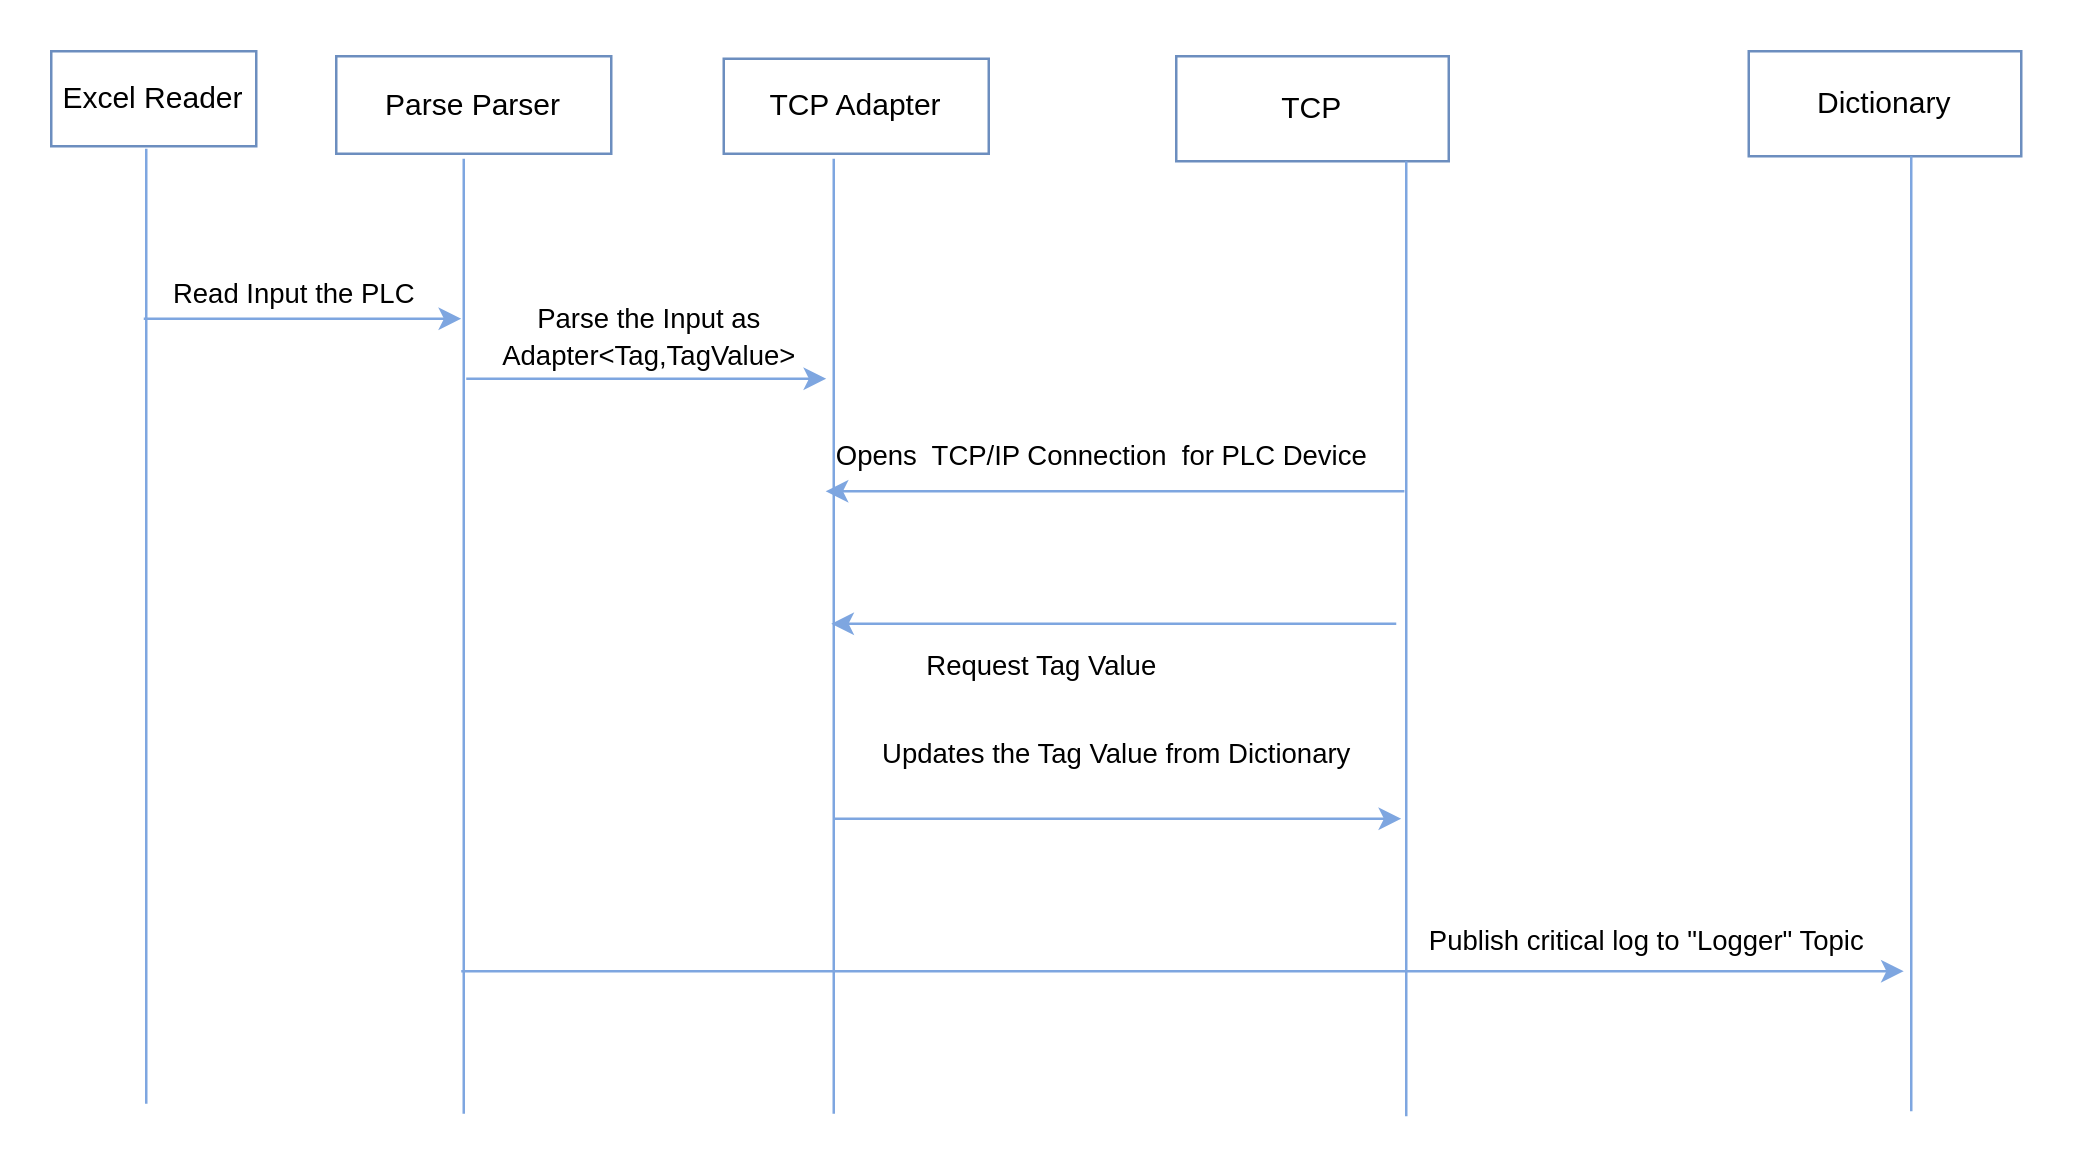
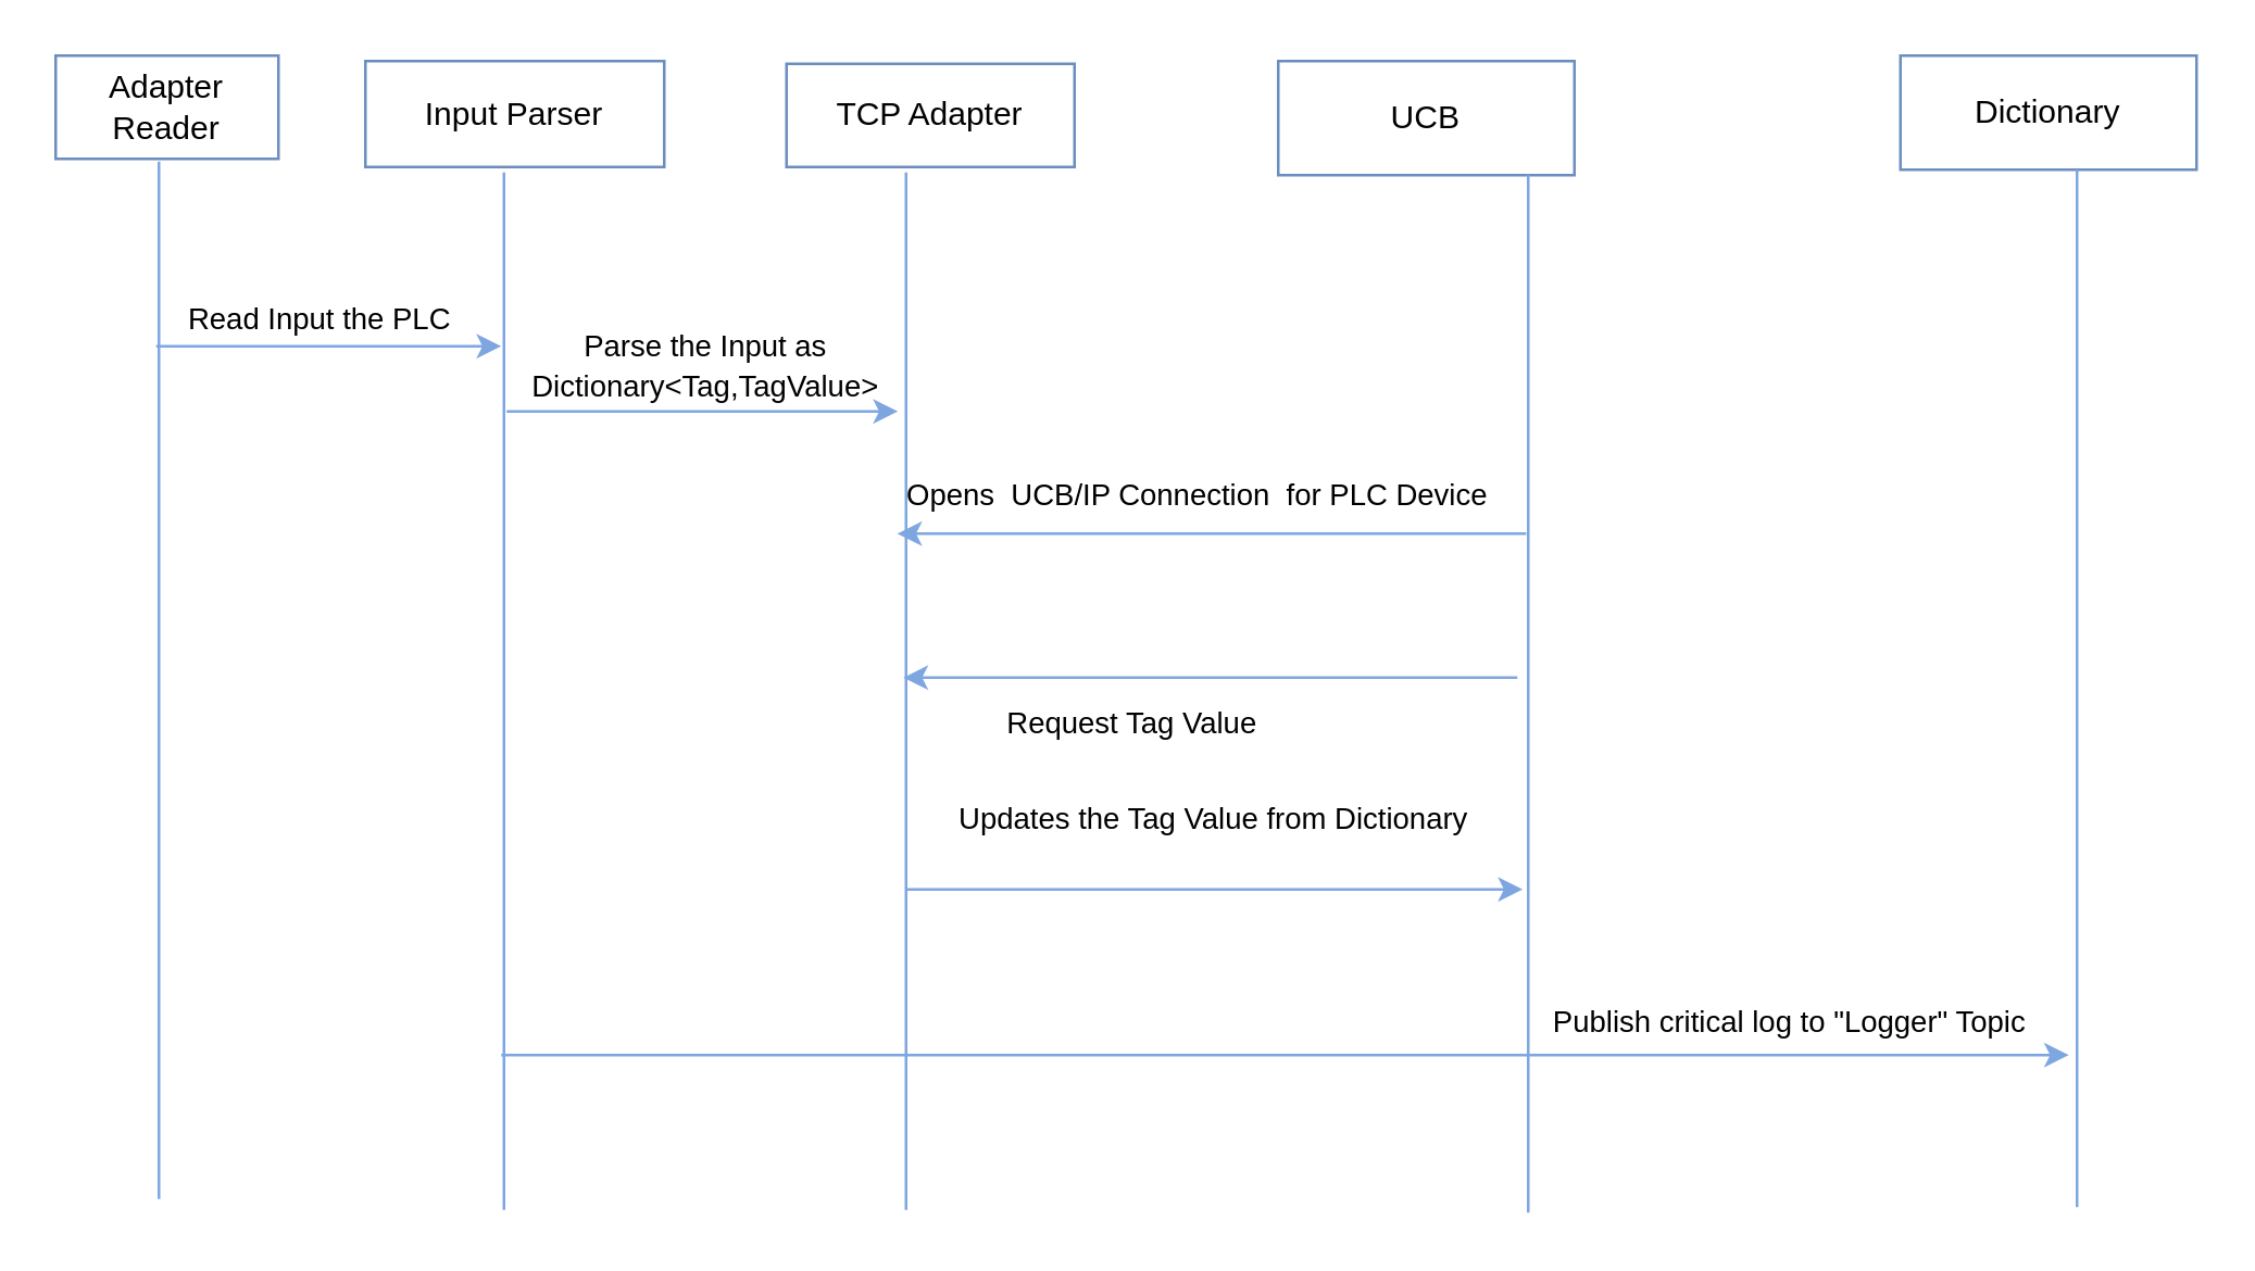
  <mxCell id="0" />
  <mxCell id="1" parent="0" />
- <mxCell id="2" value="Excel Reader" style="rounded=0;whiteSpace=wrap;html=1;fillColor=none;strokeColor=#6c8ebf;" parent="1" vertex="1"><mxGeometry x="20" y="20" width="82" height="38" as="geometry" /></mxCell>
- <mxCell id="3" value="Parse Parser" style="rounded=0;whiteSpace=wrap;html=1;fillColor=none;strokeColor=#6c8ebf;" parent="1" vertex="1"><mxGeometry x="134" y="22" width="110" height="39" as="geometry" /></mxCell>
+ <mxCell id="2" value="Adapter Reader" style="rounded=0;whiteSpace=wrap;html=1;fillColor=none;strokeColor=#6c8ebf;" parent="1" vertex="1"><mxGeometry x="20" y="20" width="82" height="38" as="geometry" /></mxCell>
+ <mxCell id="3" value="Input Parser" style="rounded=0;whiteSpace=wrap;html=1;fillColor=none;strokeColor=#6c8ebf;" parent="1" vertex="1"><mxGeometry x="134" y="22" width="110" height="39" as="geometry" /></mxCell>
  <mxCell id="4" value="TCP Adapter" style="rounded=0;whiteSpace=wrap;html=1;fillColor=none;strokeColor=#6c8ebf;" parent="1" vertex="1"><mxGeometry x="289" y="23" width="106" height="38" as="geometry" /></mxCell>
- <mxCell id="5" value="TCP" style="rounded=0;whiteSpace=wrap;html=1;fillColor=none;strokeColor=#6c8ebf;" parent="1" vertex="1"><mxGeometry x="470" y="22" width="109" height="42" as="geometry" /></mxCell>
+ <mxCell id="5" value="UCB" style="rounded=0;whiteSpace=wrap;html=1;fillColor=none;strokeColor=#6c8ebf;" parent="1" vertex="1"><mxGeometry x="470" y="22" width="109" height="42" as="geometry" /></mxCell>
  <mxCell id="6" value="" style="endArrow=none;html=1;strokeColor=#7EA6E0;" parent="1" edge="1"><mxGeometry width="50" height="50" relative="1" as="geometry"><mxPoint x="58" y="441" as="sourcePoint" /><mxPoint x="58" y="59" as="targetPoint" /></mxGeometry></mxCell>
  <mxCell id="7" value="" style="endArrow=none;html=1;fontStyle=1;strokeColor=#7EA6E0;" parent="1" edge="1"><mxGeometry width="50" height="50" relative="1" as="geometry"><mxPoint x="185" y="445" as="sourcePoint" /><mxPoint x="185" y="63" as="targetPoint" /></mxGeometry></mxCell>
  <mxCell id="8" value="" style="endArrow=classic;html=1;strokeColor=#7EA6E0;" parent="1" edge="1"><mxGeometry width="50" height="50" relative="1" as="geometry"><mxPoint x="57" y="127" as="sourcePoint" /><mxPoint x="184" y="127" as="targetPoint" /></mxGeometry></mxCell>
  <mxCell id="9" value="&lt;font style=&quot;font-size: 11px&quot;&gt;Read Input the PLC&lt;/font&gt;" style="text;html=1;align=center;verticalAlign=middle;resizable=0;points=[];autosize=1;" parent="1" vertex="1"><mxGeometry x="65" y="108" width="104" height="18" as="geometry" /></mxCell>
  <mxCell id="10" value="" style="endArrow=classic;html=1;strokeColor=#7EA6E0;" parent="1" edge="1"><mxGeometry width="50" height="50" relative="1" as="geometry"><mxPoint x="186" y="151" as="sourcePoint" /><mxPoint x="330" y="151" as="targetPoint" /></mxGeometry></mxCell>
- <mxCell id="11" value="&lt;font style=&quot;font-size: 11px&quot;&gt;Parse the Input as&lt;br&gt;Adapter&amp;lt;Tag,TagValue&amp;gt;&lt;/font&gt;" style="text;html=1;align=center;verticalAlign=middle;resizable=0;points=[];autosize=1;" parent="1" vertex="1"><mxGeometry x="190" y="118" width="138" height="32" as="geometry" /></mxCell>
+ <mxCell id="11" value="&lt;font style=&quot;font-size: 11px&quot;&gt;Parse the Input as&lt;br&gt;Dictionary&amp;lt;Tag,TagValue&amp;gt;&lt;/font&gt;" style="text;html=1;align=center;verticalAlign=middle;resizable=0;points=[];autosize=1;" parent="1" vertex="1"><mxGeometry x="190" y="118" width="138" height="32" as="geometry" /></mxCell>
  <mxCell id="12" value="" style="endArrow=none;html=1;fontStyle=1;strokeColor=#7EA6E0;" parent="1" edge="1"><mxGeometry width="50" height="50" relative="1" as="geometry"><mxPoint x="333" y="445" as="sourcePoint" /><mxPoint x="333" y="63" as="targetPoint" /></mxGeometry></mxCell>
  <mxCell id="13" value="" style="endArrow=classic;html=1;strokeColor=#7EA6E0;" parent="1" edge="1"><mxGeometry width="50" height="50" relative="1" as="geometry"><mxPoint x="561.25" y="196" as="sourcePoint" /><mxPoint x="329.75" y="196" as="targetPoint" /></mxGeometry></mxCell>
- <mxCell id="14" value="&lt;font&gt;&lt;font style=&quot;font-size: 11px&quot;&gt;Opens&amp;nbsp; TCP/IP Connection&amp;nbsp; for PLC Device&lt;/font&gt;&lt;br&gt;&lt;/font&gt;" style="text;html=1;align=center;verticalAlign=middle;resizable=0;points=[];autosize=1;" parent="1" vertex="1"><mxGeometry x="329" y="173" width="222" height="18" as="geometry" /></mxCell>
+ <mxCell id="14" value="&lt;font&gt;&lt;font style=&quot;font-size: 11px&quot;&gt;Opens&amp;nbsp; UCB/IP Connection&amp;nbsp; for PLC Device&lt;/font&gt;&lt;br&gt;&lt;/font&gt;" style="text;html=1;align=center;verticalAlign=middle;resizable=0;points=[];autosize=1;" parent="1" vertex="1"><mxGeometry x="329" y="173" width="222" height="18" as="geometry" /></mxCell>
  <mxCell id="15" value="" style="endArrow=none;html=1;fontStyle=1;strokeColor=#7EA6E0;" parent="1" edge="1"><mxGeometry width="50" height="50" relative="1" as="geometry"><mxPoint x="562" y="446" as="sourcePoint" /><mxPoint x="562" y="64" as="targetPoint" /></mxGeometry></mxCell>
  <mxCell id="16" value="" style="endArrow=classic;html=1;strokeColor=#7EA6E0;" parent="1" edge="1"><mxGeometry width="50" height="50" relative="1" as="geometry"><mxPoint x="558" y="249" as="sourcePoint" /><mxPoint x="332" y="249" as="targetPoint" /></mxGeometry></mxCell>
  <mxCell id="17" value="&lt;font style=&quot;font-size: 11px&quot;&gt;Request Tag Value&lt;/font&gt;" style="text;html=1;align=center;verticalAlign=middle;resizable=0;points=[];autosize=1;" parent="1" vertex="1"><mxGeometry x="364.5" y="257" width="102" height="18" as="geometry" /></mxCell>
  <mxCell id="18" value="" style="endArrow=classic;html=1;strokeColor=#7EA6E0;" parent="1" edge="1"><mxGeometry width="50" height="50" relative="1" as="geometry"><mxPoint x="333" y="327" as="sourcePoint" /><mxPoint x="560" y="327" as="targetPoint" /></mxGeometry></mxCell>
  <mxCell id="19" value="&lt;font style=&quot;font-size: 11px&quot;&gt;Updates the Tag Value from Dictionary&lt;/font&gt;" style="text;html=1;align=center;verticalAlign=middle;resizable=0;points=[];autosize=1;" parent="1" vertex="1"><mxGeometry x="347" y="292" width="197" height="18" as="geometry" /></mxCell>
  <mxCell id="20" value="Dictionary" style="rounded=0;whiteSpace=wrap;html=1;fillColor=none;strokeColor=#6c8ebf;" vertex="1" parent="1"><mxGeometry x="699" y="20" width="109" height="42" as="geometry" /></mxCell>
  <mxCell id="21" value="" style="endArrow=none;html=1;fontStyle=1;strokeColor=#7EA6E0;" edge="1" parent="1"><mxGeometry width="50" height="50" relative="1" as="geometry"><mxPoint x="764" y="444" as="sourcePoint" /><mxPoint x="764" y="62" as="targetPoint" /></mxGeometry></mxCell>
  <mxCell id="22" value="" style="endArrow=classic;html=1;strokeColor=#7EA6E0;" edge="1" parent="1"><mxGeometry width="50" height="50" relative="1" as="geometry"><mxPoint x="184" y="388" as="sourcePoint" /><mxPoint x="761" y="388" as="targetPoint" /></mxGeometry></mxCell>
  <mxCell id="23" value="&lt;font style=&quot;font-size: 11px&quot;&gt;Publish critical log to &quot;Logger&quot; Topic&lt;/font&gt;" style="text;html=1;align=center;verticalAlign=middle;resizable=0;points=[];autosize=1;" vertex="1" parent="1"><mxGeometry x="566" y="367" width="184" height="18" as="geometry" /></mxCell>
